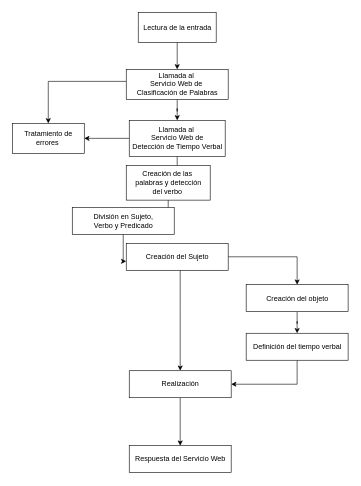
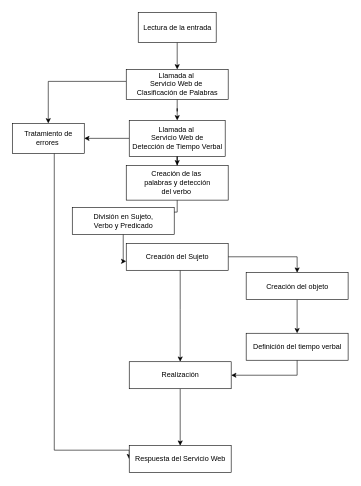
  <mxCell id="0" />
  <mxCell id="1" parent="0" />
  <mxCell id="2" value="" style="edgeStyle=orthogonalEdgeStyle;rounded=0;orthogonalLoop=1;jettySize=auto;html=1;exitX=0.5;exitY=1;exitDx=0;exitDy=0;entryX=0.5;entryY=0;entryDx=0;entryDy=0;" edge="1" parent="1" source="6" target="5"><mxGeometry relative="1" as="geometry" /></mxCell>
  <mxCell id="3" style="edgeStyle=orthogonalEdgeStyle;rounded=0;orthogonalLoop=1;jettySize=auto;html=1;entryX=0.5;entryY=0;entryDx=0;entryDy=0;" edge="1" parent="1" source="5" target="11"><mxGeometry relative="1" as="geometry" /></mxCell>
  <mxCell id="4" style="edgeStyle=orthogonalEdgeStyle;rounded=0;orthogonalLoop=1;jettySize=auto;html=1;entryX=0.5;entryY=0;entryDx=0;entryDy=0;entryPerimeter=0;" edge="1" parent="1" source="5" target="8"><mxGeometry relative="1" as="geometry"><mxPoint x="70" y="165" as="targetPoint" /><Array as="points"><mxPoint x="80" y="135" /></Array></mxGeometry></mxCell>
  <mxCell id="5" value="Llamada al&amp;nbsp;&lt;br&gt;Servicio Web de&amp;nbsp;&lt;br&gt;Clasificación de Palabras&lt;br&gt;" style="html=1;" vertex="1" parent="1"><mxGeometry x="210" y="115" width="170" height="50" as="geometry" /></mxCell>
  <mxCell id="6" value="Lectura de la entrada" style="html=1;" vertex="1" parent="1"><mxGeometry x="230" y="20" width="130" height="50" as="geometry" /></mxCell>
+ <mxCell id="7" value="" style="edgeStyle=orthogonalEdgeStyle;rounded=0;orthogonalLoop=1;jettySize=auto;html=1;entryX=0;entryY=0.5;entryDx=0;entryDy=0;" edge="1" parent="1" source="8" target="25"><mxGeometry relative="1" as="geometry"><mxPoint x="80" y="335" as="targetPoint" /><Array as="points"><mxPoint x="90" y="750" /></Array></mxGeometry></mxCell>
  <mxCell id="8" value="Tratamiento de &lt;br&gt;errores&amp;nbsp;&lt;br&gt;" style="html=1;" vertex="1" parent="1"><mxGeometry x="20" y="205" width="120" height="50" as="geometry" /></mxCell>
  <mxCell id="9" style="edgeStyle=orthogonalEdgeStyle;rounded=0;orthogonalLoop=1;jettySize=auto;html=1;" edge="1" parent="1" source="11" target="8"><mxGeometry relative="1" as="geometry" /></mxCell>
  <mxCell id="10" value="" style="edgeStyle=orthogonalEdgeStyle;rounded=0;orthogonalLoop=1;jettySize=auto;html=1;" edge="1" parent="1" source="11" target="13"><mxGeometry relative="1" as="geometry" /></mxCell>
  <mxCell id="11" value="Llamada al&amp;nbsp;&lt;br&gt;Servicio Web&amp;nbsp;&lt;span&gt;de &lt;br&gt;Detección de Tiempo Verbal&lt;/span&gt;&lt;br&gt;" style="html=1;" vertex="1" parent="1"><mxGeometry x="215" y="200" width="160" height="60" as="geometry" /></mxCell>
  <mxCell id="12" value="" style="edgeStyle=orthogonalEdgeStyle;rounded=0;orthogonalLoop=1;jettySize=auto;html=1;" edge="1" parent="1" source="13" target="15"><mxGeometry relative="1" as="geometry" /></mxCell>
- <mxCell id="13" value="Creación de las&amp;nbsp;&lt;br&gt;palabras y detección&lt;br&gt;del verbo&amp;nbsp;&lt;br&gt;" style="html=1;" vertex="1" parent="1"><mxGeometry x="210" y="275" width="140" height="58" as="geometry" /></mxCell>
+ <mxCell id="13" value="Creación de las&amp;nbsp;&lt;br&gt;palabras y detección&lt;br&gt;del verbo&amp;nbsp;&lt;br&gt;" style="html=1;" vertex="1" parent="1"><mxGeometry x="210" y="275" width="170" height="58" as="geometry" /></mxCell>
  <mxCell id="14" value="" style="edgeStyle=orthogonalEdgeStyle;rounded=0;orthogonalLoop=1;jettySize=auto;html=1;" edge="1" parent="1" source="15" target="18"><mxGeometry relative="1" as="geometry"><Array as="points"><mxPoint x="295" y="435" /><mxPoint x="295" y="435" /></Array></mxGeometry></mxCell>
  <mxCell id="15" value="División en Sujeto,&lt;br&gt;Verbo y Predicado&lt;br&gt;" style="html=1;" vertex="1" parent="1"><mxGeometry x="120" y="345" width="170" height="45" as="geometry" /></mxCell>
  <mxCell id="16" value="" style="edgeStyle=orthogonalEdgeStyle;rounded=0;orthogonalLoop=1;jettySize=auto;html=1;" edge="1" parent="1" source="18" target="24"><mxGeometry relative="1" as="geometry"><Array as="points"><mxPoint x="300" y="515" /><mxPoint x="300" y="515" /></Array></mxGeometry></mxCell>
  <mxCell id="17" value="" style="edgeStyle=orthogonalEdgeStyle;rounded=0;orthogonalLoop=1;jettySize=auto;html=1;" edge="1" parent="1" source="18" target="20"><mxGeometry relative="1" as="geometry" /></mxCell>
  <mxCell id="18" value="Creación del Sujeto&lt;br&gt;" style="html=1;" vertex="1" parent="1"><mxGeometry x="210" y="405" width="170" height="45" as="geometry" /></mxCell>
  <mxCell id="19" value="" style="edgeStyle=orthogonalEdgeStyle;rounded=0;orthogonalLoop=1;jettySize=auto;html=1;" edge="1" parent="1" source="20" target="22"><mxGeometry relative="1" as="geometry" /></mxCell>
- <mxCell id="20" value="Creación del objeto&lt;br&gt;" style="html=1;" vertex="1" parent="1"><mxGeometry x="410" y="474" width="170" height="45" as="geometry" /></mxCell>
+ <mxCell id="20" value="Creación del objeto&lt;br&gt;" style="html=1;" vertex="1" parent="1"><mxGeometry x="410" y="454" width="170" height="45" as="geometry" /></mxCell>
  <mxCell id="21" value="" style="edgeStyle=orthogonalEdgeStyle;rounded=0;orthogonalLoop=1;jettySize=auto;html=1;entryX=1;entryY=0.5;entryDx=0;entryDy=0;exitX=0.5;exitY=1;exitDx=0;exitDy=0;" edge="1" parent="1" source="22" target="24"><mxGeometry relative="1" as="geometry"><mxPoint x="545" y="680" as="targetPoint" /></mxGeometry></mxCell>
  <mxCell id="22" value="Definición del tiempo verbal" style="html=1;" vertex="1" parent="1"><mxGeometry x="410" y="555" width="170" height="45" as="geometry" /></mxCell>
  <mxCell id="23" value="" style="edgeStyle=orthogonalEdgeStyle;rounded=0;orthogonalLoop=1;jettySize=auto;html=1;" edge="1" parent="1" source="24" target="25"><mxGeometry relative="1" as="geometry" /></mxCell>
- <mxCell id="24" value="Realización&lt;br&gt;" style="html=1;" vertex="1" parent="1"><mxGeometry x="215" y="617.5" width="170" height="45" as="geometry" /></mxCell>
+ <mxCell id="24" value="Realización&lt;br&gt;" style="html=1;" vertex="1" parent="1"><mxGeometry x="215" y="602.5" width="170" height="45" as="geometry" /></mxCell>
  <mxCell id="25" value="Respuesta del Servicio Web" style="html=1;" vertex="1" parent="1"><mxGeometry x="215" y="742.5" width="170" height="45" as="geometry" /></mxCell>
